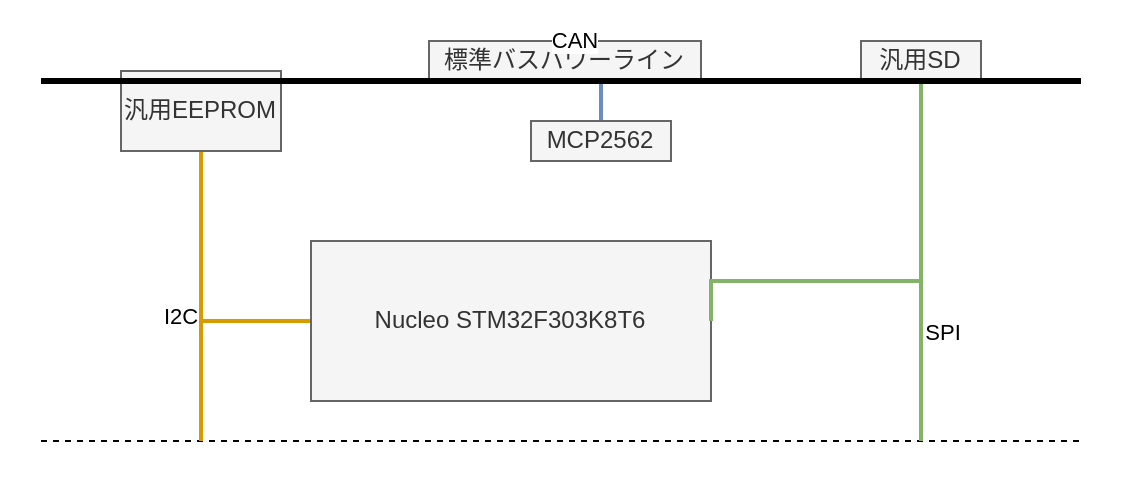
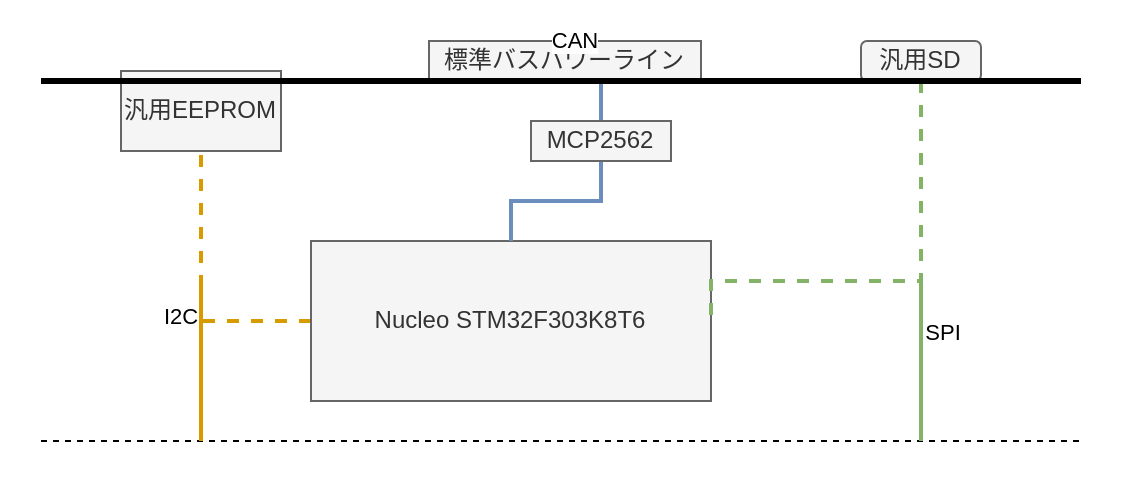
  <mxCell id="0" />
  <mxCell id="1" parent="0" />
  <mxCell id="2" value="標準バスパワーライン" style="rounded=0;whiteSpace=wrap;html=1;fillColor=#f5f5f5;fontColor=#333333;strokeColor=#666666;" vertex="1" parent="1"><mxGeometry x="214" y="20" width="136" height="20" as="geometry" /></mxCell>
- <mxCell id="3" style="edgeStyle=orthogonalEdgeStyle;rounded=0;orthogonalLoop=1;jettySize=auto;html=1;entryX=0.5;entryY=1;entryDx=0;entryDy=0;endArrow=none;endFill=0;strokeWidth=2;fillColor=#ffe6cc;strokeColor=#d79b00;" edge="1" parent="1" source="5" target="9"><mxGeometry relative="1" as="geometry" /></mxCell>
+ <mxCell id="3" style="edgeStyle=orthogonalEdgeStyle;rounded=0;orthogonalLoop=1;jettySize=auto;html=1;entryX=0.5;entryY=1;entryDx=0;entryDy=0;endArrow=none;endFill=0;strokeWidth=2;fillColor=#ffe6cc;strokeColor=#d79b00;dashed=1;" edge="1" parent="1" source="5" target="9"><mxGeometry relative="1" as="geometry" /></mxCell>
  <mxCell id="4" value="I2C" style="edgeLabel;html=1;align=center;verticalAlign=middle;resizable=0;points=[];" vertex="1" connectable="0" parent="3"><mxGeometry x="-0.022" relative="1" as="geometry"><mxPoint x="-11" y="10" as="offset" /></mxGeometry></mxCell>
  <mxCell id="5" value="Nucleo STM32F303K8T6" style="rounded=0;whiteSpace=wrap;html=1;fillColor=#f5f5f5;fontColor=#333333;strokeColor=#666666;" vertex="1" parent="1"><mxGeometry x="155" y="120" width="200" height="80" as="geometry" /></mxCell>
+ <mxCell id="6" value="" style="edgeStyle=orthogonalEdgeStyle;rounded=0;orthogonalLoop=1;jettySize=auto;html=1;endArrow=none;endFill=0;fillColor=#dae8fc;strokeColor=#6c8ebf;strokeWidth=2;" edge="1" parent="1" source="8" target="5"><mxGeometry relative="1" as="geometry" /></mxCell>
  <mxCell id="7" value="CAN" style="edgeStyle=orthogonalEdgeStyle;rounded=0;orthogonalLoop=1;jettySize=auto;html=1;endArrow=none;endFill=0;fillColor=#dae8fc;strokeColor=#6c8ebf;strokeWidth=2;" edge="1" parent="1" source="8"><mxGeometry x="0.667" y="-20" relative="1" as="geometry"><mxPoint x="280" y="40" as="targetPoint" /><mxPoint as="offset" /></mxGeometry></mxCell>
  <mxCell id="8" value="MCP2562" style="rounded=0;whiteSpace=wrap;html=1;fillColor=#f5f5f5;fontColor=#333333;strokeColor=#666666;" vertex="1" parent="1"><mxGeometry x="265" y="60" width="70" height="20" as="geometry" /></mxCell>
  <mxCell id="9" value="汎用EEPROM" style="rounded=0;whiteSpace=wrap;html=1;fillColor=#f5f5f5;fontColor=#333333;strokeColor=#666666;" vertex="1" parent="1"><mxGeometry x="60" y="35" width="80" height="40" as="geometry" /></mxCell>
- <mxCell id="10" style="edgeStyle=orthogonalEdgeStyle;rounded=0;orthogonalLoop=1;jettySize=auto;html=1;entryX=1;entryY=0.5;entryDx=0;entryDy=0;endArrow=none;endFill=0;fillColor=#d5e8d4;strokeColor=#82b366;strokeWidth=2;" edge="1" parent="1" source="12" target="5"><mxGeometry relative="1" as="geometry"><Array as="points"><mxPoint x="460" y="140" /></Array></mxGeometry></mxCell>
+ <mxCell id="10" style="edgeStyle=orthogonalEdgeStyle;rounded=0;orthogonalLoop=1;jettySize=auto;html=1;entryX=1;entryY=0.5;entryDx=0;entryDy=0;endArrow=none;endFill=0;fillColor=#d5e8d4;strokeColor=#82b366;strokeWidth=2;dashed=1;" edge="1" parent="1" source="12" target="5"><mxGeometry relative="1" as="geometry"><Array as="points"><mxPoint x="460" y="140" /></Array></mxGeometry></mxCell>
  <mxCell id="11" value="SPI" style="edgeLabel;html=1;align=center;verticalAlign=middle;resizable=0;points=[];" vertex="1" connectable="0" parent="10"><mxGeometry x="-0.344" y="2" relative="1" as="geometry"><mxPoint x="8" y="51" as="offset" /></mxGeometry></mxCell>
- <mxCell id="12" value="汎用SD" style="rounded=0;whiteSpace=wrap;html=1;fillColor=#f5f5f5;fontColor=#333333;strokeColor=#666666;" vertex="1" parent="1"><mxGeometry x="430" y="20" width="60" height="20" as="geometry" /></mxCell>
+ <mxCell id="12" value="汎用SD" style="whiteSpace=wrap;html=1;fillColor=#f5f5f5;fontColor=#333333;strokeColor=#666666;rounded=1;" vertex="1" parent="1"><mxGeometry x="430" y="20" width="60" height="20" as="geometry" /></mxCell>
  <mxCell id="13" value="" style="endArrow=none;html=1;rounded=0;strokeWidth=1;dashed=1;" edge="1" parent="1"><mxGeometry width="50" height="50" relative="1" as="geometry"><mxPoint x="20" y="220" as="sourcePoint" /><mxPoint x="540" y="220" as="targetPoint" /></mxGeometry></mxCell>
  <mxCell id="14" value="" style="endArrow=none;html=1;rounded=0;fillColor=#ffe6cc;strokeColor=#d79b00;strokeWidth=2;" edge="1" parent="1"><mxGeometry width="50" height="50" relative="1" as="geometry"><mxPoint x="100" y="220" as="sourcePoint" /><mxPoint x="100" y="140" as="targetPoint" /></mxGeometry></mxCell>
  <mxCell id="15" value="" style="endArrow=none;html=1;rounded=0;strokeWidth=2;fillColor=#d5e8d4;strokeColor=#82b366;" edge="1" parent="1"><mxGeometry width="50" height="50" relative="1" as="geometry"><mxPoint x="460" y="220" as="sourcePoint" /><mxPoint x="460" y="140" as="targetPoint" /></mxGeometry></mxCell>
  <mxCell id="16" value="" style="endArrow=none;html=1;rounded=0;strokeWidth=3;" edge="1" parent="1"><mxGeometry width="50" height="50" relative="1" as="geometry"><mxPoint x="20" y="40" as="sourcePoint" /><mxPoint x="540" y="40" as="targetPoint" /></mxGeometry></mxCell>
